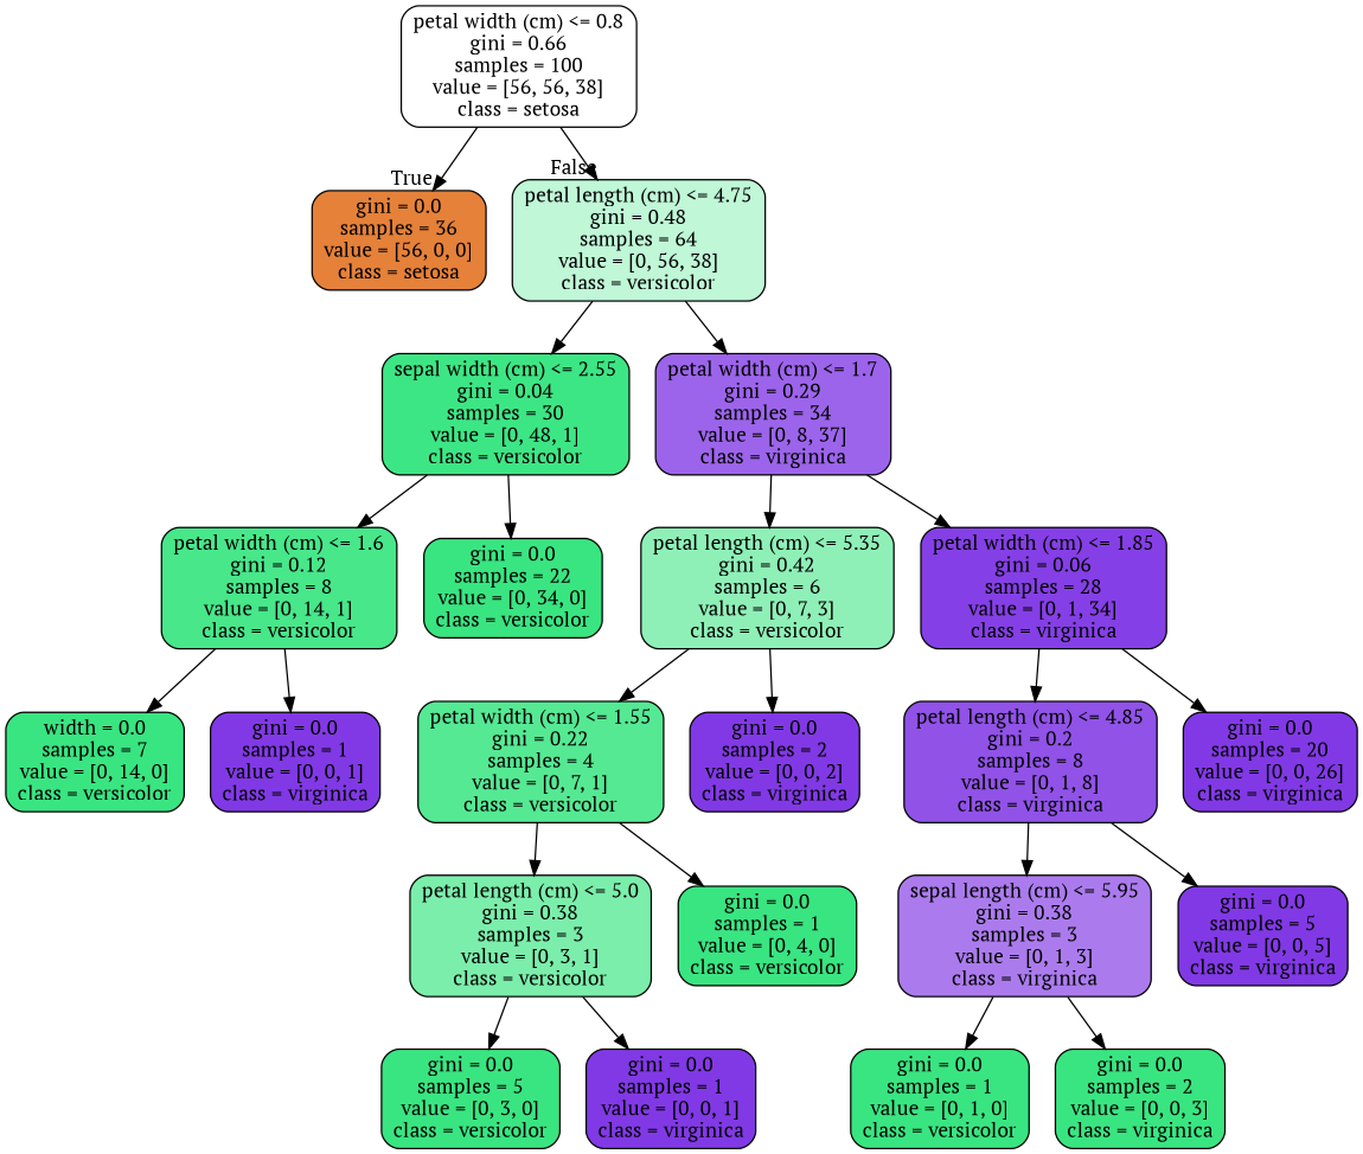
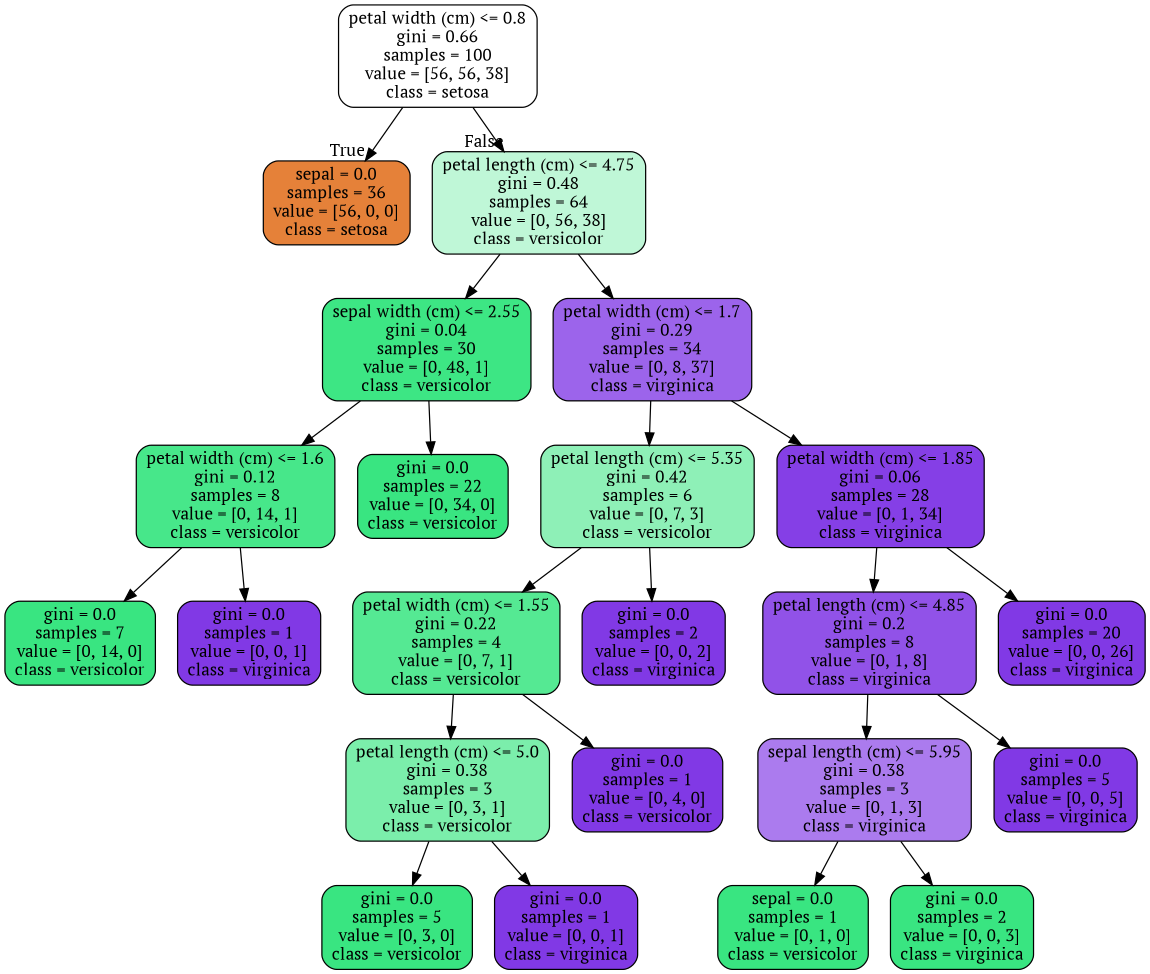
  digraph {
    fontname="PT Serif"
    node [color=black fillcolor="#39e581" fontname="PT Serif" shape=box style="filled, rounded"]
    edge [fontname="PT Serif"]
    n1 [fillcolor="#ffffff" label="petal width (cm) <= 0.8\ngini = 0.66\nsamples = 100\nvalue = [56, 56, 38]\nclass = setosa"]
-   n2 [fillcolor="#e58139" label="gini = 0.0\nsamples = 36\nvalue = [56, 0, 0]\nclass = setosa"]
+   n2 [fillcolor="#e58139" label="sepal = 0.0\nsamples = 36\nvalue = [56, 0, 0]\nclass = setosa"]
    n3 [fillcolor="#bff7d7" label="petal length (cm) <= 4.75\ngini = 0.48\nsamples = 64\nvalue = [0, 56, 38]\nclass = versicolor"]
    n4 [fillcolor="#3de684" label="sepal width (cm) <= 2.55\ngini = 0.04\nsamples = 30\nvalue = [0, 48, 1]\nclass = versicolor"]
    n5 [fillcolor="#9c64eb" label="petal width (cm) <= 1.7\ngini = 0.29\nsamples = 34\nvalue = [0, 8, 37]\nclass = virginica"]
    n6 [fillcolor="#47e78a" label="petal width (cm) <= 1.6\ngini = 0.12\nsamples = 8\nvalue = [0, 14, 1]\nclass = versicolor"]
    n7 [label="gini = 0.0\nsamples = 22\nvalue = [0, 34, 0]\nclass = versicolor"]
    n8 [fillcolor="#8ef0b7" label="petal length (cm) <= 5.35\ngini = 0.42\nsamples = 6\nvalue = [0, 7, 3]\nclass = versicolor"]
    n9 [fillcolor="#853fe6" label="petal width (cm) <= 1.85\ngini = 0.06\nsamples = 28\nvalue = [0, 1, 34]\nclass = virginica"]
-   n10 [label="width = 0.0\nsamples = 7\nvalue = [0, 14, 0]\nclass = versicolor"]
+   n10 [label="gini = 0.0\nsamples = 7\nvalue = [0, 14, 0]\nclass = versicolor"]
    n11 [fillcolor="#8139e5" label="gini = 0.0\nsamples = 1\nvalue = [0, 0, 1]\nclass = virginica"]
    n12 [fillcolor="#55e993" label="petal width (cm) <= 1.55\ngini = 0.22\nsamples = 4\nvalue = [0, 7, 1]\nclass = versicolor"]
    n13 [fillcolor="#8139e5" label="gini = 0.0\nsamples = 2\nvalue = [0, 0, 2]\nclass = virginica"]
    n14 [fillcolor="#9152e8" label="petal length (cm) <= 4.85\ngini = 0.2\nsamples = 8\nvalue = [0, 1, 8]\nclass = virginica"]
    n15 [fillcolor="#8139e5" label="gini = 0.0\nsamples = 20\nvalue = [0, 0, 26]\nclass = virginica"]
    n16 [fillcolor="#7beeab" label="petal length (cm) <= 5.0\ngini = 0.38\nsamples = 3\nvalue = [0, 3, 1]\nclass = versicolor"]
-   n17 [label="gini = 0.0\nsamples = 1\nvalue = [0, 4, 0]\nclass = versicolor"]
+   n17 [fillcolor="#8139e5" label="gini = 0.0\nsamples = 1\nvalue = [0, 4, 0]\nclass = versicolor"]
    n18 [label="gini = 0.0\nsamples = 5\nvalue = [0, 3, 0]\nclass = versicolor"]
    n19 [fillcolor="#8139e5" label="gini = 0.0\nsamples = 1\nvalue = [0, 0, 1]\nclass = virginica"]
    n20 [fillcolor="#ab7bee" label="sepal length (cm) <= 5.95\ngini = 0.38\nsamples = 3\nvalue = [0, 1, 3]\nclass = virginica"]
    n21 [fillcolor="#8139e5" label="gini = 0.0\nsamples = 5\nvalue = [0, 0, 5]\nclass = virginica"]
-   n22 [label="gini = 0.0\nsamples = 1\nvalue = [0, 1, 0]\nclass = versicolor"]
+   n22 [label="sepal = 0.0\nsamples = 1\nvalue = [0, 1, 0]\nclass = versicolor"]
    n23 [label="gini = 0.0\nsamples = 2\nvalue = [0, 0, 3]\nclass = virginica"]
    n1 -> n2 [headlabel=True labelangle=45 labeldistance=2.5]
    n1 -> n3 [headlabel=False labelangle=-45 labeldistance=2.5]
    n3 -> n4
    n3 -> n5
    n4 -> n6
    n4 -> n7
    n5 -> n8
    n5 -> n9
    n6 -> n10
    n6 -> n11
    n8 -> n12
    n8 -> n13
    n9 -> n14
    n9 -> n15
    n12 -> n16
    n12 -> n17
    n14 -> n20
    n14 -> n21
    n16 -> n18
    n16 -> n19
    n20 -> n22
    n20 -> n23
  }
